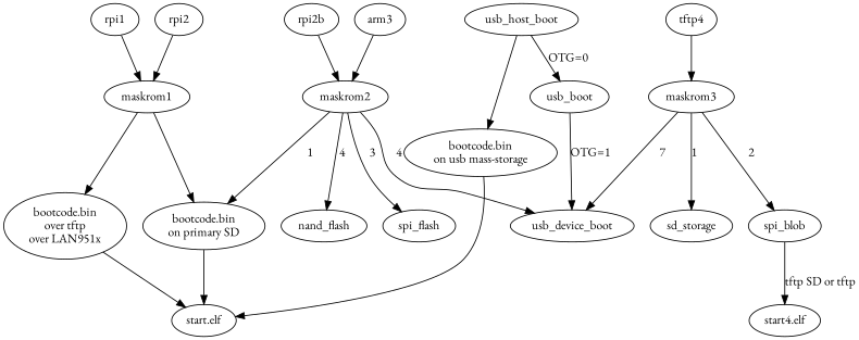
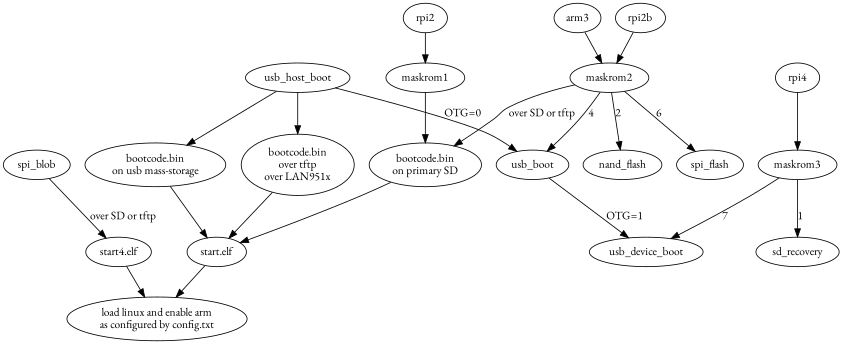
  digraph {
    fontname="EB Garamond"
    node [fontname="EB Garamond"]
    edge [fontname="EB Garamond"]
-   rpi1
    maskrom1
    n3 [label="bootcode.bin\non primary SD"]
    n4 [label="start.elf"]
    rpi2
    rpi2b
    maskrom2
    nand_flash
    spi_flash
    usb_boot
    usb_device_boot
    n12 [label=arm3]
-   rpi4 [label=tftp4]
+   rpi4
    maskrom3
-   sd_recovery [label=sd_storage]
+   sd_recovery
    spi_blob
    n17 [label="start4.elf"]
+   n18 [label="load linux and enable arm\nas configured by config.txt"]
    usb_host_boot
    n20 [label="bootcode.bin\non usb mass-storage"]
    n21 [label="bootcode.bin\nover tftp\nover LAN951x"]
-   rpi1 -> maskrom1
    maskrom1 -> n3
    n3 -> n4
+   n4 -> n18
    rpi2 -> maskrom1
    rpi2b -> maskrom2
-   maskrom2 -> n3 [label=1]
-   maskrom2 -> nand_flash [label=4]
-   maskrom2 -> spi_flash [label=3]
-   maskrom2 -> usb_device_boot [label=4]
+   maskrom2 -> n3 [label="over SD or tftp"]
+   maskrom2 -> nand_flash [label=2]
+   maskrom2 -> spi_flash [label=6]
+   maskrom2 -> usb_boot [label=4]
    usb_boot -> usb_device_boot [label="OTG=1"]
    n12 -> maskrom2
    rpi4 -> maskrom3
    maskrom3 -> usb_device_boot [label=7]
    maskrom3 -> sd_recovery [label=1]
-   maskrom3 -> spi_blob [label=2]
-   spi_blob -> n17 [label="tftp SD or tftp"]
+   spi_blob -> n17 [label="over SD or tftp"]
+   n17 -> n18
    usb_host_boot -> usb_boot [label="OTG=0"]
    usb_host_boot -> n20
-   maskrom1 -> n21
+   usb_host_boot -> n21
    n20 -> n4
    n21 -> n4
  }
